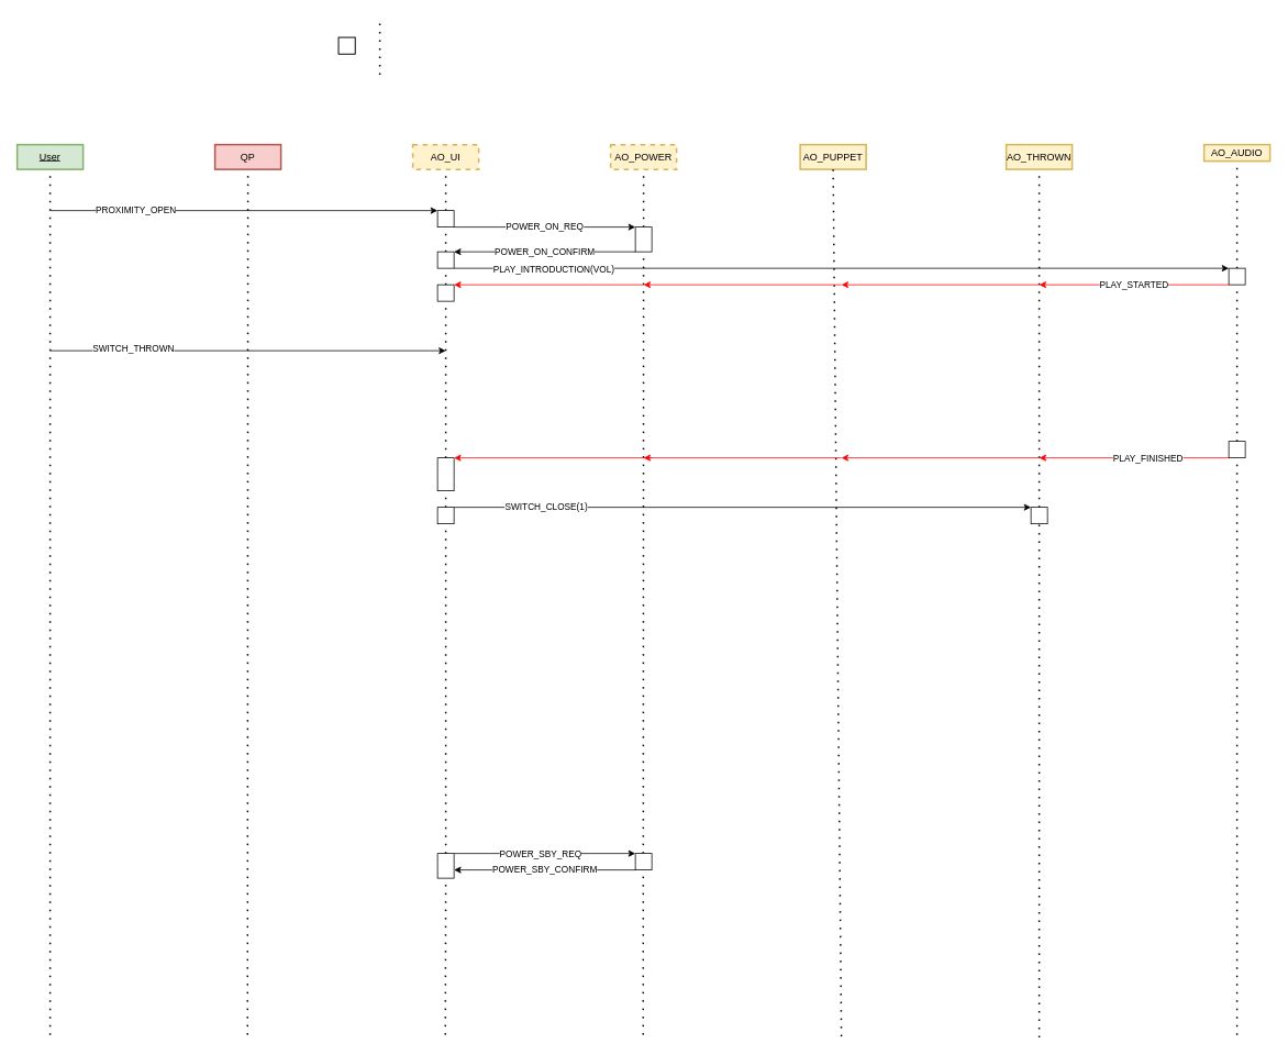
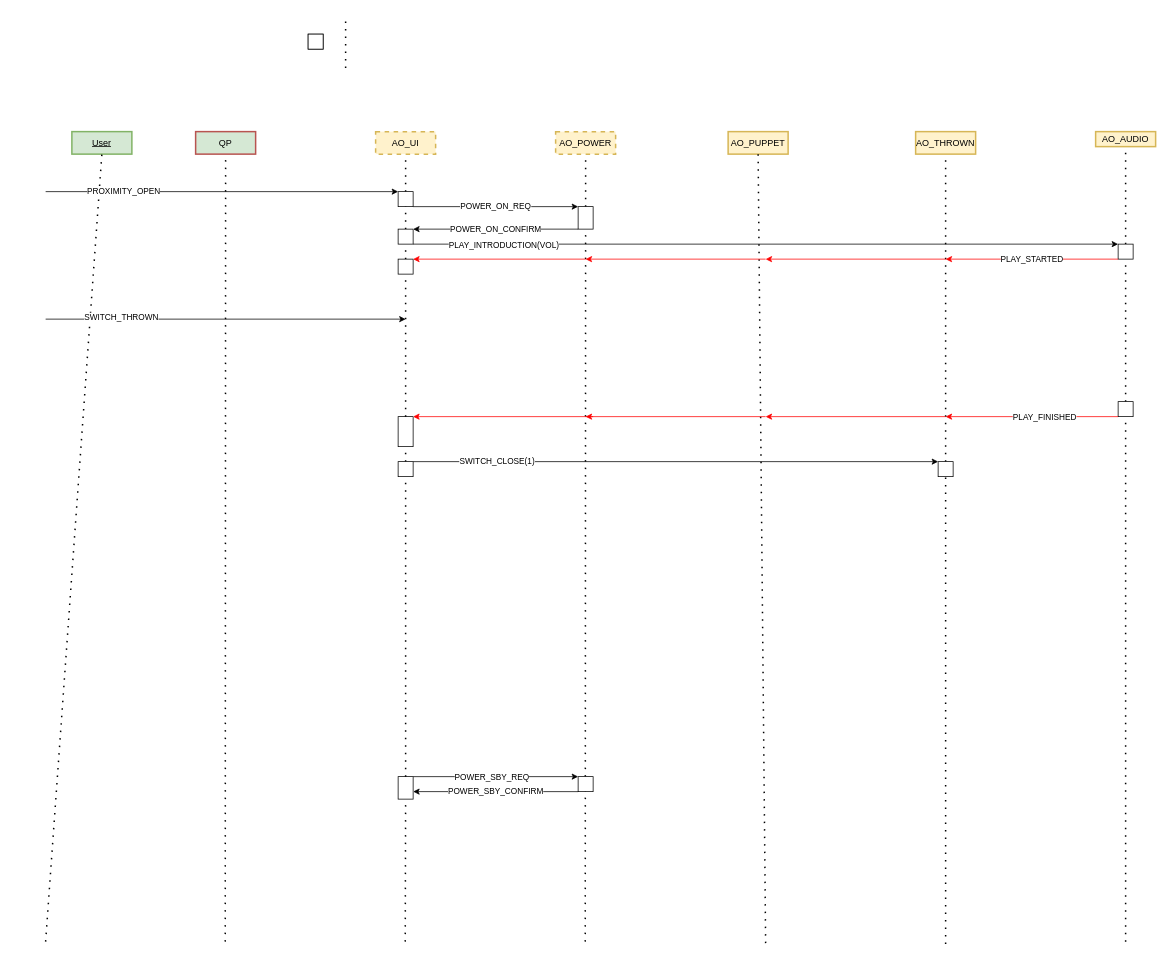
  <mxCell id="0" />
  <mxCell id="1" parent="0" />
- <mxCell id="2" value="&lt;u&gt;User&lt;/u&gt;" style="rounded=0;whiteSpace=wrap;html=1;fillColor=#d5e8d4;strokeColor=#82b366;strokeWidth=2;" vertex="1" parent="1"><mxGeometry x="20" y="175" width="80" height="30" as="geometry" /></mxCell>
+ <mxCell id="2" value="&lt;u&gt;User&lt;/u&gt;" style="rounded=0;whiteSpace=wrap;html=1;fillColor=#d5e8d4;strokeColor=#82b366;strokeWidth=2;" vertex="1" parent="1"><mxGeometry x="95" y="175" width="80" height="30" as="geometry" /></mxCell>
  <mxCell id="3" value="AO_UI" style="rounded=0;whiteSpace=wrap;html=1;strokeWidth=2;fillColor=#fff2cc;strokeColor=#d6b656;dashed=1;" vertex="1" parent="1"><mxGeometry x="500" y="175" width="80" height="30" as="geometry" /></mxCell>
- <mxCell id="4" value="QP" style="rounded=0;whiteSpace=wrap;html=1;strokeWidth=2;fillColor=#f8cecc;strokeColor=#b85450;" vertex="1" parent="1"><mxGeometry x="260" y="175" width="80" height="30" as="geometry" /></mxCell>
+ <mxCell id="4" value="QP" style="rounded=0;whiteSpace=wrap;html=1;strokeWidth=2;fillColor=#d5e8d4;strokeColor=#b85450;" vertex="1" parent="1"><mxGeometry x="260" y="175" width="80" height="30" as="geometry" /></mxCell>
  <mxCell id="5" value="" style="endArrow=none;dashed=1;html=1;dashPattern=1 4;strokeWidth=2;rounded=0;entryX=0.5;entryY=1;entryDx=0;entryDy=0;" edge="1" parent="1" target="2"><mxGeometry width="50" height="50" relative="1" as="geometry"><mxPoint x="60" y="1255" as="sourcePoint" /><mxPoint x="400" y="455" as="targetPoint" /></mxGeometry></mxCell>
  <mxCell id="6" value="" style="endArrow=none;dashed=1;html=1;dashPattern=1 4;strokeWidth=2;rounded=0;" edge="1" parent="1"><mxGeometry width="50" height="50" relative="1" as="geometry"><mxPoint x="299.5" y="1255" as="sourcePoint" /><mxPoint x="300" y="205" as="targetPoint" /></mxGeometry></mxCell>
  <mxCell id="7" value="" style="endArrow=none;dashed=1;html=1;dashPattern=1 4;strokeWidth=2;rounded=0;entryX=0.5;entryY=1;entryDx=0;entryDy=0;startArrow=none;" edge="1" parent="1" source="20" target="3"><mxGeometry width="50" height="50" relative="1" as="geometry"><mxPoint x="539.5" y="1255" as="sourcePoint" /><mxPoint x="540" y="285" as="targetPoint" /></mxGeometry></mxCell>
  <mxCell id="8" value="AO_POWER" style="rounded=0;whiteSpace=wrap;html=1;strokeWidth=2;fillColor=#fff2cc;strokeColor=#d6b656;dashed=1;" vertex="1" parent="1"><mxGeometry x="740" y="175" width="80" height="30" as="geometry" /></mxCell>
  <mxCell id="9" value="AO_AUDIO" style="rounded=0;whiteSpace=wrap;html=1;strokeWidth=2;fillColor=#fff2cc;strokeColor=#d6b656;" vertex="1" parent="1"><mxGeometry x="1460" y="175" width="80" height="20" as="geometry" /></mxCell>
  <mxCell id="10" value="AO_PUPPET" style="rounded=0;whiteSpace=wrap;html=1;strokeWidth=2;fillColor=#fff2cc;strokeColor=#d6b656;" vertex="1" parent="1"><mxGeometry x="970" y="175" width="80" height="30" as="geometry" /></mxCell>
  <mxCell id="11" value="AO_THROWN" style="rounded=0;whiteSpace=wrap;html=1;strokeWidth=2;fillColor=#fff2cc;strokeColor=#d6b656;" vertex="1" parent="1"><mxGeometry x="1220" y="175" width="80" height="30" as="geometry" /></mxCell>
  <mxCell id="12" value="" style="endArrow=classic;html=1;rounded=0;entryX=0;entryY=0;entryDx=0;entryDy=0;" edge="1" parent="1" target="15"><mxGeometry width="50" height="50" relative="1" as="geometry"><mxPoint x="60" y="255" as="sourcePoint" /><mxPoint x="540" y="255" as="targetPoint" /></mxGeometry></mxCell>
  <mxCell id="13" value="PROXIMITY_OPEN" style="edgeLabel;html=1;align=center;verticalAlign=middle;resizable=0;points=[];" vertex="1" connectable="0" parent="12"><mxGeometry x="0.404" y="1" relative="1" as="geometry"><mxPoint x="-227" as="offset" /></mxGeometry></mxCell>
  <mxCell id="14" value="" style="endArrow=none;dashed=1;html=1;dashPattern=1 4;strokeWidth=2;rounded=0;entryX=0.5;entryY=1;entryDx=0;entryDy=0;startArrow=none;" edge="1" parent="1" source="16" target="8"><mxGeometry width="50" height="50" relative="1" as="geometry"><mxPoint x="779.5" y="1255" as="sourcePoint" /><mxPoint x="780" y="265" as="targetPoint" /></mxGeometry></mxCell>
  <mxCell id="15" value="" style="rounded=0;whiteSpace=wrap;html=1;" vertex="1" parent="1"><mxGeometry x="530" y="255" width="20" height="20" as="geometry" /></mxCell>
  <mxCell id="16" value="" style="rounded=0;whiteSpace=wrap;html=1;" vertex="1" parent="1"><mxGeometry x="770" y="275" width="20" height="30" as="geometry" /></mxCell>
  <mxCell id="17" value="" style="endArrow=none;dashed=1;html=1;dashPattern=1 4;strokeWidth=2;rounded=0;entryX=0.5;entryY=1;entryDx=0;entryDy=0;" edge="1" parent="1" target="16"><mxGeometry width="50" height="50" relative="1" as="geometry"><mxPoint x="779.5" y="1255" as="sourcePoint" /><mxPoint x="780" y="205" as="targetPoint" /></mxGeometry></mxCell>
  <mxCell id="18" value="POWER_ON_REQ" style="endArrow=classic;html=1;rounded=0;exitX=1;exitY=1;exitDx=0;exitDy=0;entryX=0;entryY=0;entryDx=0;entryDy=0;" edge="1" parent="1" source="15" target="16"><mxGeometry width="50" height="50" relative="1" as="geometry"><mxPoint x="570" y="255" as="sourcePoint" /><mxPoint x="760" y="275" as="targetPoint" /></mxGeometry></mxCell>
  <mxCell id="19" value="" style="endArrow=none;dashed=1;html=1;dashPattern=1 4;strokeWidth=2;rounded=0;entryX=0.5;entryY=1;entryDx=0;entryDy=0;startArrow=none;" edge="1" parent="1" source="25" target="9"><mxGeometry width="50" height="50" relative="1" as="geometry"><mxPoint x="1500" y="1255" as="sourcePoint" /><mxPoint x="1499.5" y="215" as="targetPoint" /></mxGeometry></mxCell>
  <mxCell id="20" value="" style="rounded=0;whiteSpace=wrap;html=1;" vertex="1" parent="1"><mxGeometry x="530" y="305" width="20" height="20" as="geometry" /></mxCell>
  <mxCell id="21" value="" style="endArrow=none;dashed=1;html=1;dashPattern=1 4;strokeWidth=2;rounded=0;entryX=0.5;entryY=1;entryDx=0;entryDy=0;startArrow=none;" edge="1" parent="1" source="44" target="20"><mxGeometry width="50" height="50" relative="1" as="geometry"><mxPoint x="539.5" y="1255" as="sourcePoint" /><mxPoint x="540" y="205" as="targetPoint" /></mxGeometry></mxCell>
  <mxCell id="22" value="POWER_ON_CONFIRM" style="endArrow=classic;html=1;rounded=0;exitX=0;exitY=1;exitDx=0;exitDy=0;entryX=1;entryY=0;entryDx=0;entryDy=0;" edge="1" parent="1" source="16" target="20"><mxGeometry width="50" height="50" relative="1" as="geometry"><mxPoint x="670" y="245" as="sourcePoint" /><mxPoint x="570" y="290" as="targetPoint" /></mxGeometry></mxCell>
  <mxCell id="23" value="" style="endArrow=classic;html=1;rounded=0;exitX=1;exitY=1;exitDx=0;exitDy=0;entryX=0;entryY=0;entryDx=0;entryDy=0;" edge="1" parent="1" source="20" target="25"><mxGeometry width="50" height="50" relative="1" as="geometry"><mxPoint x="670" y="245" as="sourcePoint" /><mxPoint x="980" y="325" as="targetPoint" /></mxGeometry></mxCell>
  <mxCell id="24" value="PLAY_INTRODUCTION(VOL)" style="edgeLabel;html=1;align=center;verticalAlign=middle;resizable=0;points=[];" vertex="1" connectable="0" parent="23"><mxGeometry x="0.611" y="3" relative="1" as="geometry"><mxPoint x="-637" y="3" as="offset" /></mxGeometry></mxCell>
  <mxCell id="25" value="" style="rounded=0;whiteSpace=wrap;html=1;" vertex="1" parent="1"><mxGeometry x="1490" y="325" width="20" height="20" as="geometry" /></mxCell>
  <mxCell id="26" value="" style="endArrow=none;dashed=1;html=1;dashPattern=1 4;strokeWidth=2;rounded=0;entryX=0.5;entryY=1;entryDx=0;entryDy=0;startArrow=none;" edge="1" parent="1" source="27" target="25"><mxGeometry width="50" height="50" relative="1" as="geometry"><mxPoint x="1500" y="1255" as="sourcePoint" /><mxPoint x="1500" y="205" as="targetPoint" /></mxGeometry></mxCell>
  <mxCell id="27" value="" style="rounded=0;whiteSpace=wrap;html=1;" vertex="1" parent="1"><mxGeometry x="1490" y="535" width="20" height="20" as="geometry" /></mxCell>
  <mxCell id="28" value="" style="endArrow=none;dashed=1;html=1;dashPattern=1 4;strokeWidth=2;rounded=0;entryX=0.5;entryY=1;entryDx=0;entryDy=0;startArrow=none;" edge="1" parent="1" target="27"><mxGeometry width="50" height="50" relative="1" as="geometry"><mxPoint x="1500" y="1255" as="sourcePoint" /><mxPoint x="1500" y="345" as="targetPoint" /></mxGeometry></mxCell>
  <mxCell id="29" value="" style="endArrow=classic;html=1;rounded=0;exitX=0;exitY=1;exitDx=0;exitDy=0;strokeColor=#FF0000;" edge="1" parent="1" source="27"><mxGeometry width="50" height="50" relative="1" as="geometry"><mxPoint x="670" y="445" as="sourcePoint" /><mxPoint x="1260" y="555" as="targetPoint" /></mxGeometry></mxCell>
  <mxCell id="30" value="PLAY_FINISHED" style="edgeLabel;html=1;align=center;verticalAlign=middle;resizable=0;points=[];" vertex="1" connectable="0" parent="29"><mxGeometry x="-0.546" y="3" relative="1" as="geometry"><mxPoint x="-47" y="-3" as="offset" /></mxGeometry></mxCell>
  <mxCell id="31" value="" style="rounded=0;whiteSpace=wrap;html=1;" vertex="1" parent="1"><mxGeometry x="410" y="45" width="20" height="20" as="geometry" /></mxCell>
  <mxCell id="32" value="" style="rounded=0;whiteSpace=wrap;html=1;" vertex="1" parent="1"><mxGeometry x="530" y="555" width="20" height="40" as="geometry" /></mxCell>
  <mxCell id="33" value="" style="endArrow=none;dashed=1;html=1;dashPattern=1 4;strokeWidth=2;rounded=0;entryX=0.5;entryY=1;entryDx=0;entryDy=0;startArrow=none;exitX=0.5;exitY=0;exitDx=0;exitDy=0;" edge="1" parent="1" source="57" target="32"><mxGeometry width="50" height="50" relative="1" as="geometry"><mxPoint x="540" y="685" as="sourcePoint" /><mxPoint x="540" y="705" as="targetPoint" /></mxGeometry></mxCell>
  <mxCell id="34" value="" style="endArrow=classic;html=1;rounded=0;exitX=1;exitY=1;exitDx=0;exitDy=0;entryX=0;entryY=0;entryDx=0;entryDy=0;" edge="1" parent="1" target="36"><mxGeometry width="50" height="50" relative="1" as="geometry"><mxPoint x="550" y="1035" as="sourcePoint" /><mxPoint x="760" y="1035" as="targetPoint" /></mxGeometry></mxCell>
  <mxCell id="35" value="POWER_SBY_REQ" style="edgeLabel;html=1;align=center;verticalAlign=middle;resizable=0;points=[];" vertex="1" connectable="0" parent="34"><mxGeometry x="-0.329" y="1" relative="1" as="geometry"><mxPoint x="30" y="1" as="offset" /></mxGeometry></mxCell>
  <mxCell id="36" value="" style="rounded=0;whiteSpace=wrap;html=1;" vertex="1" parent="1"><mxGeometry x="770" y="1035" width="20" height="20" as="geometry" /></mxCell>
  <mxCell id="37" value="POWER_SBY_CONFIRM" style="endArrow=classic;html=1;rounded=0;exitX=0;exitY=1;exitDx=0;exitDy=0;entryX=1.003;entryY=0.666;entryDx=0;entryDy=0;entryPerimeter=0;" edge="1" parent="1" source="36" target="38"><mxGeometry width="50" height="50" relative="1" as="geometry"><mxPoint x="670" y="905" as="sourcePoint" /><mxPoint x="580" y="1055" as="targetPoint" /></mxGeometry></mxCell>
  <mxCell id="38" value="" style="rounded=0;whiteSpace=wrap;html=1;" vertex="1" parent="1"><mxGeometry x="530" y="1035" width="20" height="30" as="geometry" /></mxCell>
  <mxCell id="39" value="" style="endArrow=none;dashed=1;html=1;dashPattern=1 4;strokeWidth=2;rounded=0;entryX=0.5;entryY=1;entryDx=0;entryDy=0;" edge="1" parent="1" target="38"><mxGeometry width="50" height="50" relative="1" as="geometry"><mxPoint x="539.5" y="1255" as="sourcePoint" /><mxPoint x="540" y="575" as="targetPoint" /></mxGeometry></mxCell>
  <mxCell id="40" value="" style="endArrow=none;dashed=1;html=1;dashPattern=1 4;strokeWidth=2;rounded=0;entryX=0.5;entryY=1;entryDx=0;entryDy=0;startArrow=none;" edge="1" parent="1"><mxGeometry width="50" height="50" relative="1" as="geometry"><mxPoint x="460" y="90" as="sourcePoint" /><mxPoint x="460" y="20" as="targetPoint" /></mxGeometry></mxCell>
  <mxCell id="41" value="" style="endArrow=none;dashed=1;html=1;dashPattern=1 4;strokeWidth=2;rounded=0;entryX=0.5;entryY=1;entryDx=0;entryDy=0;startArrow=none;" edge="1" parent="1" target="10"><mxGeometry width="50" height="50" relative="1" as="geometry"><mxPoint x="1020" y="1257" as="sourcePoint" /><mxPoint x="1019.5" y="215" as="targetPoint" /></mxGeometry></mxCell>
  <mxCell id="42" value="" style="endArrow=none;dashed=1;html=1;dashPattern=1 4;strokeWidth=2;rounded=0;startArrow=none;" edge="1" parent="1" source="60"><mxGeometry width="50" height="50" relative="1" as="geometry"><mxPoint x="1260" y="1258" as="sourcePoint" /><mxPoint x="1260" y="205" as="targetPoint" /></mxGeometry></mxCell>
  <mxCell id="43" value="PLAY_STARTED" style="endArrow=classic;html=1;rounded=0;exitX=0;exitY=1;exitDx=0;exitDy=0;entryX=1;entryY=0;entryDx=0;entryDy=0;strokeColor=#FF0000;" edge="1" parent="1" source="25"><mxGeometry width="50" height="50" relative="1" as="geometry"><mxPoint x="1050" y="405" as="sourcePoint" /><mxPoint x="1260" y="345" as="targetPoint" /></mxGeometry></mxCell>
  <mxCell id="44" value="" style="rounded=0;whiteSpace=wrap;html=1;" vertex="1" parent="1"><mxGeometry x="530" y="345" width="20" height="20" as="geometry" /></mxCell>
  <mxCell id="45" value="" style="endArrow=none;dashed=1;html=1;dashPattern=1 4;strokeWidth=2;rounded=0;entryX=0.5;entryY=1;entryDx=0;entryDy=0;startArrow=none;" edge="1" parent="1" source="32" target="44"><mxGeometry width="50" height="50" relative="1" as="geometry"><mxPoint x="540" y="555" as="sourcePoint" /><mxPoint x="540" y="325" as="targetPoint" /></mxGeometry></mxCell>
  <mxCell id="46" value="" style="rounded=0;whiteSpace=wrap;html=1;" vertex="1" parent="1"><mxGeometry x="1000" y="345" width="20" as="geometry" /></mxCell>
  <mxCell id="47" value="" style="endArrow=classic;html=1;rounded=0;exitX=1;exitY=0;exitDx=0;exitDy=0;strokeColor=#FF0000;" edge="1" parent="1"><mxGeometry width="50" height="50" relative="1" as="geometry"><mxPoint x="1260" y="345" as="sourcePoint" /><mxPoint x="1020" y="345" as="targetPoint" /></mxGeometry></mxCell>
  <mxCell id="48" value="" style="endArrow=classic;html=1;rounded=0;strokeColor=#FF0000;" edge="1" parent="1"><mxGeometry width="50" height="50" relative="1" as="geometry"><mxPoint x="1020" y="345" as="sourcePoint" /><mxPoint x="780" y="345" as="targetPoint" /></mxGeometry></mxCell>
  <mxCell id="49" value="" style="endArrow=classic;html=1;rounded=0;" edge="1" parent="1"><mxGeometry width="50" height="50" relative="1" as="geometry"><mxPoint x="60" y="425" as="sourcePoint" /><mxPoint x="540" y="425" as="targetPoint" /></mxGeometry></mxCell>
  <mxCell id="50" value="SWITCH_THROWN" style="edgeLabel;html=1;align=center;verticalAlign=middle;resizable=0;points=[];" vertex="1" connectable="0" parent="49"><mxGeometry x="-0.771" y="3" relative="1" as="geometry"><mxPoint x="45" as="offset" /></mxGeometry></mxCell>
  <mxCell id="51" value="" style="endArrow=classic;html=1;rounded=0;entryX=1;entryY=0;entryDx=0;entryDy=0;strokeColor=#FF0000;" edge="1" parent="1" target="44"><mxGeometry width="50" height="50" relative="1" as="geometry"><mxPoint x="780" y="345" as="sourcePoint" /><mxPoint x="1040" y="565" as="targetPoint" /></mxGeometry></mxCell>
  <mxCell id="52" value="" style="endArrow=classic;html=1;rounded=0;exitX=1;exitY=0;exitDx=0;exitDy=0;strokeColor=#FF0000;" edge="1" parent="1"><mxGeometry width="50" height="50" relative="1" as="geometry"><mxPoint x="1260" y="555" as="sourcePoint" /><mxPoint x="1020" y="555" as="targetPoint" /></mxGeometry></mxCell>
  <mxCell id="53" value="" style="endArrow=classic;html=1;rounded=0;exitX=1;exitY=0;exitDx=0;exitDy=0;strokeColor=#FF0000;" edge="1" parent="1"><mxGeometry width="50" height="50" relative="1" as="geometry"><mxPoint x="1020" y="555" as="sourcePoint" /><mxPoint x="780" y="555" as="targetPoint" /></mxGeometry></mxCell>
  <mxCell id="54" value="" style="endArrow=classic;html=1;rounded=0;exitX=1;exitY=0;exitDx=0;exitDy=0;strokeColor=#FF0000;" edge="1" parent="1"><mxGeometry width="50" height="50" relative="1" as="geometry"><mxPoint x="790" y="555" as="sourcePoint" /><mxPoint x="550" y="555" as="targetPoint" /></mxGeometry></mxCell>
  <mxCell id="55" value="" style="rounded=0;whiteSpace=wrap;html=1;" vertex="1" parent="1"><mxGeometry x="410" y="45" width="20" height="20" as="geometry" /></mxCell>
  <mxCell id="56" value="" style="endArrow=none;dashed=1;html=1;dashPattern=1 4;strokeWidth=2;rounded=0;entryX=0.5;entryY=1;entryDx=0;entryDy=0;startArrow=none;" edge="1" parent="1" source="38"><mxGeometry width="50" height="50" relative="1" as="geometry"><mxPoint x="540" y="1055" as="sourcePoint" /><mxPoint x="540" y="1035" as="targetPoint" /></mxGeometry></mxCell>
  <mxCell id="57" value="" style="rounded=0;whiteSpace=wrap;html=1;" vertex="1" parent="1"><mxGeometry x="530" y="615" width="20" height="20" as="geometry" /></mxCell>
  <mxCell id="58" value="" style="endArrow=none;dashed=1;html=1;dashPattern=1 4;strokeWidth=2;rounded=0;entryX=0.5;entryY=1;entryDx=0;entryDy=0;startArrow=none;exitX=0.5;exitY=0;exitDx=0;exitDy=0;" edge="1" parent="1" source="38" target="57"><mxGeometry width="50" height="50" relative="1" as="geometry"><mxPoint x="540" y="1035" as="sourcePoint" /><mxPoint x="540" y="595" as="targetPoint" /></mxGeometry></mxCell>
  <mxCell id="59" value="SWITCH_CLOSE(1)" style="endArrow=classic;html=1;rounded=0;strokeColor=#000000;exitX=1;exitY=0;exitDx=0;exitDy=0;entryX=0;entryY=0;entryDx=0;entryDy=0;" edge="1" parent="1" source="57" target="60"><mxGeometry x="-0.681" width="50" height="50" relative="1" as="geometry"><mxPoint x="860" y="565" as="sourcePoint" /><mxPoint x="1240" y="615" as="targetPoint" /><mxPoint as="offset" /></mxGeometry></mxCell>
  <mxCell id="60" value="" style="rounded=0;whiteSpace=wrap;html=1;" vertex="1" parent="1"><mxGeometry x="1250" y="615" width="20" height="20" as="geometry" /></mxCell>
  <mxCell id="61" value="" style="endArrow=none;dashed=1;html=1;dashPattern=1 4;strokeWidth=2;rounded=0;startArrow=none;" edge="1" parent="1" target="60"><mxGeometry width="50" height="50" relative="1" as="geometry"><mxPoint x="1260" y="1258" as="sourcePoint" /><mxPoint x="1260" y="205" as="targetPoint" /></mxGeometry></mxCell>
